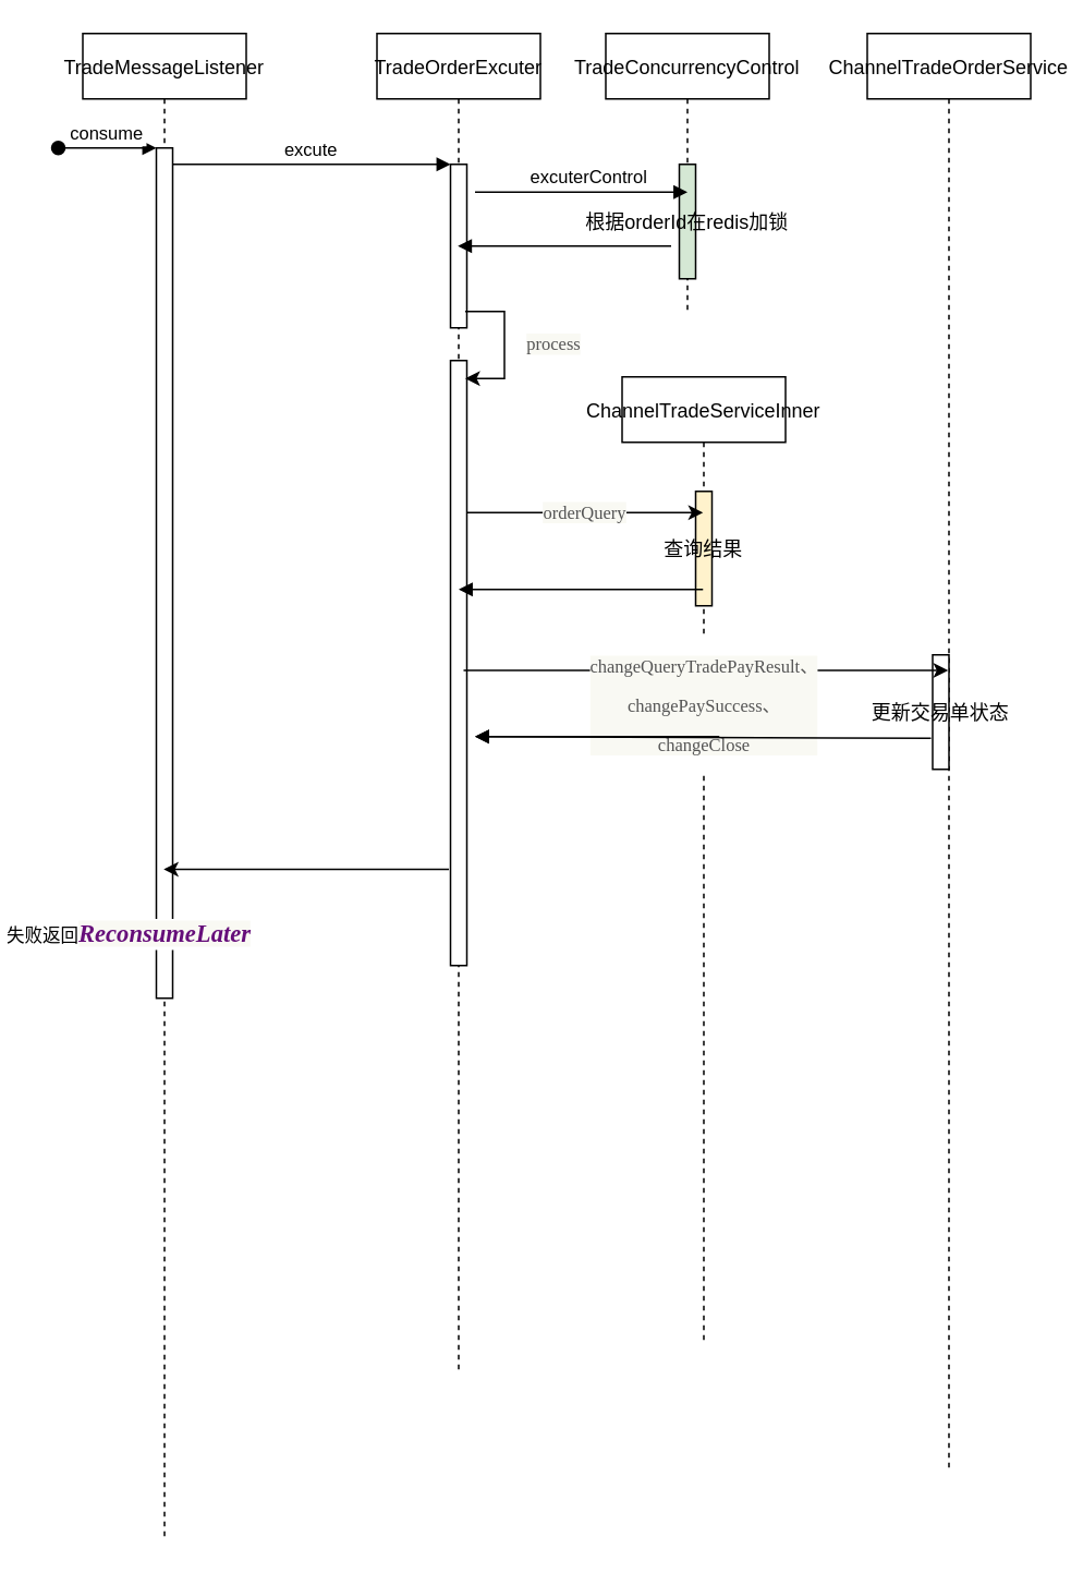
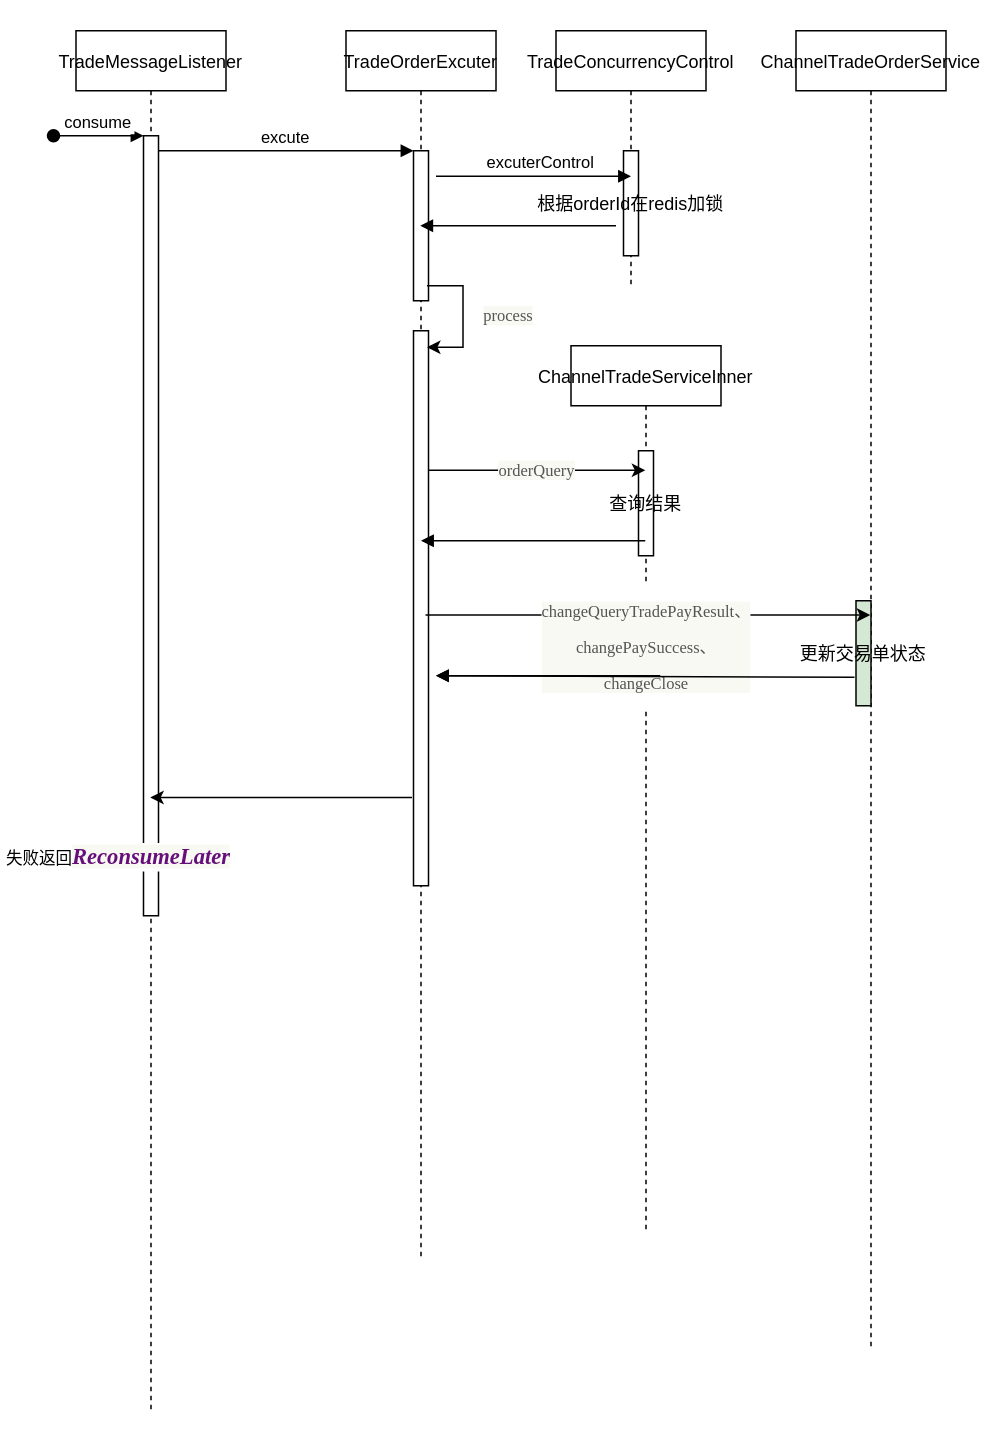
  <mxCell id="0" />
  <mxCell id="1" parent="0" />
  <mxCell id="2" value="TradeMessageListener" style="shape=umlLifeline;perimeter=lifelinePerimeter;container=1;collapsible=0;recursiveResize=0;rounded=0;shadow=0;strokeWidth=1;" parent="1" vertex="1"><mxGeometry x="50" y="20" width="100" height="920" as="geometry" /></mxCell>
  <mxCell id="3" value="" style="points=[];perimeter=orthogonalPerimeter;rounded=0;shadow=0;strokeWidth=1;" parent="2" vertex="1"><mxGeometry x="45" y="70" width="10" height="520" as="geometry" /></mxCell>
  <mxCell id="4" value="consume" style="verticalAlign=bottom;startArrow=oval;endArrow=block;startSize=8;shadow=0;strokeWidth=1;" parent="2" target="3" edge="1"><mxGeometry relative="1" as="geometry"><mxPoint x="-15" y="70" as="sourcePoint" /></mxGeometry></mxCell>
  <mxCell id="5" value="TradeOrderExcuter" style="shape=umlLifeline;perimeter=lifelinePerimeter;container=1;collapsible=0;recursiveResize=0;rounded=0;shadow=0;strokeWidth=1;" parent="1" vertex="1"><mxGeometry x="230" y="20" width="100" height="820" as="geometry" /></mxCell>
  <mxCell id="6" value="" style="points=[];perimeter=orthogonalPerimeter;rounded=0;shadow=0;strokeWidth=1;" parent="5" vertex="1"><mxGeometry x="45" y="80" width="10" height="100" as="geometry" /></mxCell>
  <mxCell id="7" value="" style="points=[];perimeter=orthogonalPerimeter;rounded=0;shadow=0;strokeWidth=1;" vertex="1" parent="5"><mxGeometry x="45" y="200" width="10" height="370" as="geometry" /></mxCell>
  <mxCell id="8" value="excute" style="verticalAlign=bottom;endArrow=block;entryX=0;entryY=0;shadow=0;strokeWidth=1;" parent="1" source="3" target="6" edge="1"><mxGeometry relative="1" as="geometry"><mxPoint x="205" y="100" as="sourcePoint" /></mxGeometry></mxCell>
  <mxCell id="9" value="TradeConcurrencyControl" style="shape=umlLifeline;perimeter=lifelinePerimeter;container=1;collapsible=0;recursiveResize=0;rounded=0;shadow=0;strokeWidth=1;" vertex="1" parent="1"><mxGeometry x="370" y="20" width="100" height="170" as="geometry" /></mxCell>
- <mxCell id="10" value="根据orderId在redis加锁" style="points=[];perimeter=orthogonalPerimeter;rounded=0;shadow=0;strokeWidth=1;fillColor=#d5e8d4;" vertex="1" parent="9"><mxGeometry x="45" y="80" width="10" height="70" as="geometry" /></mxCell>
+ <mxCell id="10" value="根据orderId在redis加锁" style="points=[];perimeter=orthogonalPerimeter;rounded=0;shadow=0;strokeWidth=1;" vertex="1" parent="9"><mxGeometry x="45" y="80" width="10" height="70" as="geometry" /></mxCell>
  <mxCell id="11" value="excuterControl" style="verticalAlign=bottom;endArrow=block;shadow=0;strokeWidth=1;" edge="1" parent="1"><mxGeometry x="0.077" relative="1" as="geometry"><mxPoint x="290" y="117" as="sourcePoint" /><mxPoint x="420" y="117" as="targetPoint" /><mxPoint as="offset" /></mxGeometry></mxCell>
  <mxCell id="12" value="" style="verticalAlign=bottom;endArrow=block;shadow=0;strokeWidth=1;" edge="1" parent="1" target="5"><mxGeometry x="0.077" relative="1" as="geometry"><mxPoint x="410" y="150" as="sourcePoint" /><mxPoint x="540" y="150" as="targetPoint" /><mxPoint as="offset" /></mxGeometry></mxCell>
  <mxCell id="13" value="&lt;pre style=&quot;background-color: rgb(249 , 249 , 243) ; color: rgb(84 , 84 , 84) ; font-family: &amp;#34;source code pro semibold&amp;#34;&quot;&gt;&lt;font style=&quot;font-size: 11px&quot;&gt;process&lt;/font&gt;&lt;/pre&gt;&lt;div&gt;&lt;/div&gt;" style="endArrow=classic;html=1;entryX=1.1;entryY=0.645;entryDx=0;entryDy=0;entryPerimeter=0;rounded=0;align=left;" edge="1" parent="1"><mxGeometry x="-0.011" y="12" width="50" height="50" relative="1" as="geometry"><mxPoint x="284" y="190" as="sourcePoint" /><mxPoint x="284" y="230.95" as="targetPoint" /><Array as="points"><mxPoint x="308" y="190" /><mxPoint x="308" y="231" /></Array><mxPoint as="offset" /></mxGeometry></mxCell>
  <mxCell id="14" value="ChannelTradeServiceInner" style="shape=umlLifeline;perimeter=lifelinePerimeter;container=1;collapsible=0;recursiveResize=0;rounded=0;shadow=0;strokeWidth=1;" vertex="1" parent="1"><mxGeometry x="380" y="230" width="100" height="590" as="geometry" /></mxCell>
- <mxCell id="15" value="查询结果" style="points=[];perimeter=orthogonalPerimeter;rounded=0;shadow=0;strokeWidth=1;fillColor=#fff2cc;" vertex="1" parent="14"><mxGeometry x="45" y="70" width="10" height="70" as="geometry" /></mxCell>
+ <mxCell id="15" value="查询结果" style="points=[];perimeter=orthogonalPerimeter;rounded=0;shadow=0;strokeWidth=1;" vertex="1" parent="14"><mxGeometry x="45" y="70" width="10" height="70" as="geometry" /></mxCell>
  <mxCell id="16" value="&lt;pre style=&quot;background-color: rgb(249 , 249 , 243) ; color: rgb(84 , 84 , 84) ; font-family: &amp;#34;source code pro semibold&amp;#34;&quot;&gt;&lt;font style=&quot;font-size: 11px&quot;&gt;orderQuery&lt;/font&gt;&lt;/pre&gt;" style="endArrow=classic;html=1;" edge="1" parent="1"><mxGeometry width="50" height="50" relative="1" as="geometry"><mxPoint x="285" y="313" as="sourcePoint" /><mxPoint x="429.5" y="313" as="targetPoint" /><Array as="points"><mxPoint x="330" y="313" /><mxPoint x="400" y="313" /></Array></mxGeometry></mxCell>
  <mxCell id="17" value="" style="verticalAlign=bottom;endArrow=block;shadow=0;strokeWidth=1;" edge="1" parent="1"><mxGeometry x="0.077" relative="1" as="geometry"><mxPoint x="429.5" y="360" as="sourcePoint" /><mxPoint x="280" y="360" as="targetPoint" /><mxPoint as="offset" /></mxGeometry></mxCell>
  <mxCell id="18" value="ChannelTradeOrderService" style="shape=umlLifeline;perimeter=lifelinePerimeter;container=1;collapsible=0;recursiveResize=0;rounded=0;shadow=0;strokeWidth=1;" vertex="1" parent="1"><mxGeometry x="530" y="20" width="100" height="880" as="geometry" /></mxCell>
- <mxCell id="19" value="更新交易单状态" style="points=[];perimeter=orthogonalPerimeter;rounded=0;shadow=0;strokeWidth=1;" vertex="1" parent="1"><mxGeometry x="570" y="400" width="10" height="70" as="geometry" /></mxCell>
+ <mxCell id="19" value="更新交易单状态" style="points=[];perimeter=orthogonalPerimeter;rounded=0;shadow=0;strokeWidth=1;fillColor=#d5e8d4;" vertex="1" parent="1"><mxGeometry x="570" y="400" width="10" height="70" as="geometry" /></mxCell>
  <mxCell id="20" value="&lt;pre style=&quot;background-color: rgb(249 , 249 , 243) ; color: rgb(84 , 84 , 84) ; font-family: &amp;#34;source code pro semibold&amp;#34;&quot;&gt;&lt;pre style=&quot;font-family: &amp;#34;source code pro semibold&amp;#34;&quot;&gt;&lt;font style=&quot;font-size: 11px&quot;&gt;changeQueryTradePayResult、&lt;/font&gt;&lt;/pre&gt;&lt;pre style=&quot;font-family: &amp;#34;source code pro semibold&amp;#34;&quot;&gt;&lt;font style=&quot;font-size: 11px&quot;&gt;changePaySuccess、&lt;/font&gt;&lt;/pre&gt;&lt;pre style=&quot;font-family: &amp;#34;source code pro semibold&amp;#34;&quot;&gt;&lt;font style=&quot;font-size: 11px&quot;&gt;changeClose&lt;/font&gt;&lt;/pre&gt;&lt;/pre&gt;" style="endArrow=classic;html=1;" edge="1" parent="1" target="18"><mxGeometry x="-0.008" y="-20" width="50" height="50" relative="1" as="geometry"><mxPoint x="283" y="409.5" as="sourcePoint" /><mxPoint x="427.5" y="409.5" as="targetPoint" /><Array as="points"><mxPoint x="328" y="409.5" /><mxPoint x="398" y="409.5" /></Array><mxPoint y="1" as="offset" /></mxGeometry></mxCell>
  <mxCell id="21" value="" style="verticalAlign=bottom;endArrow=block;shadow=0;strokeWidth=1;" edge="1" parent="1"><mxGeometry x="0.077" relative="1" as="geometry"><mxPoint x="439.5" y="450" as="sourcePoint" /><mxPoint x="290" y="450" as="targetPoint" /><mxPoint as="offset" /></mxGeometry></mxCell>
  <mxCell id="22" value="" style="verticalAlign=bottom;endArrow=block;shadow=0;strokeWidth=1;exitX=-0.1;exitY=0.729;exitDx=0;exitDy=0;exitPerimeter=0;" edge="1" parent="1" source="19"><mxGeometry x="0.077" relative="1" as="geometry"><mxPoint x="439.5" y="450" as="sourcePoint" /><mxPoint x="290" y="450" as="targetPoint" /><mxPoint as="offset" /></mxGeometry></mxCell>
  <mxCell id="23" value="" style="endArrow=classic;html=1;exitX=-0.1;exitY=0.841;exitDx=0;exitDy=0;exitPerimeter=0;" edge="1" parent="1" source="7" target="2"><mxGeometry width="50" height="50" relative="1" as="geometry"><mxPoint x="330" y="440" as="sourcePoint" /><mxPoint x="380" y="390" as="targetPoint" /></mxGeometry></mxCell>
  <mxCell id="24" value="" style="endArrow=classic;html=1;exitX=-0.1;exitY=0.841;exitDx=0;exitDy=0;exitPerimeter=0;" edge="1" parent="1"><mxGeometry width="50" height="50" relative="1" as="geometry"><mxPoint x="104.5" y="570" as="sourcePoint" /><mxPoint x="20" y="570" as="targetPoint" /></mxGeometry></mxCell>
  <mxCell id="25" value="&lt;span style=&quot;color: rgba(0 , 0 , 0 , 0) ; font-family: monospace ; font-size: 0px ; background-color: rgb(248 , 249 , 250)&quot;&gt;%3CmxGraphModel%3E%3Croot%3E%3CmxCell%20id%3D%220%22%2F%3E%3CmxCell%20id%3D%221%22%20parent%3D%220%22%2F%3E%3CmxCell%20id%3D%222%22%20value%3D%22%22%20style%3D%22endArrow%3Dclassic%3Bhtml%3D1%3BexitX%3D-0.1%3BexitY%3D0.841%3BexitDx%3D0%3BexitDy%3D0%3BexitPerimeter%3D0%3B%22%20edge%3D%221%22%20parent%3D%221%22%3E%3CmxGeometry%20width%3D%2250%22%20height%3D%2250%22%20relative%3D%221%22%20as%3D%22geometry%22%3E%3CmxPoint%20x%3D%22344%22%20y%3D%22591.17%22%20as%3D%22sourcePoint%22%2F%3E%3CmxPoint%20x%3D%22169.5%22%20y%3D%22591.17%22%20as%3D%22targetPoint%22%2F%3E%3C%2FmxGeometry%3E%3C%2FmxCell%3E%3C%2Froot%3E%3C%2FmxGraphModel%3E&lt;/span&gt;" style="edgeLabel;html=1;align=center;verticalAlign=middle;resizable=0;points=[];" vertex="1" connectable="0" parent="24"><mxGeometry x="0.432" relative="1" as="geometry"><mxPoint x="1" as="offset" /></mxGeometry></mxCell>
  <mxCell id="26" value="失败返回&lt;span style=&quot;color: rgb(102 , 14 , 122) ; font-style: italic ; font-weight: bold ; background-color: rgb(249 , 249 , 243) ; font-family: &amp;#34;source code pro semibold&amp;#34; ; font-size: 11.3pt&quot;&gt;ReconsumeLater&lt;/span&gt;" style="edgeLabel;html=1;align=center;verticalAlign=middle;resizable=0;points=[];" vertex="1" connectable="0" parent="24"><mxGeometry x="-0.349" relative="1" as="geometry"><mxPoint x="1" as="offset" /></mxGeometry></mxCell>
